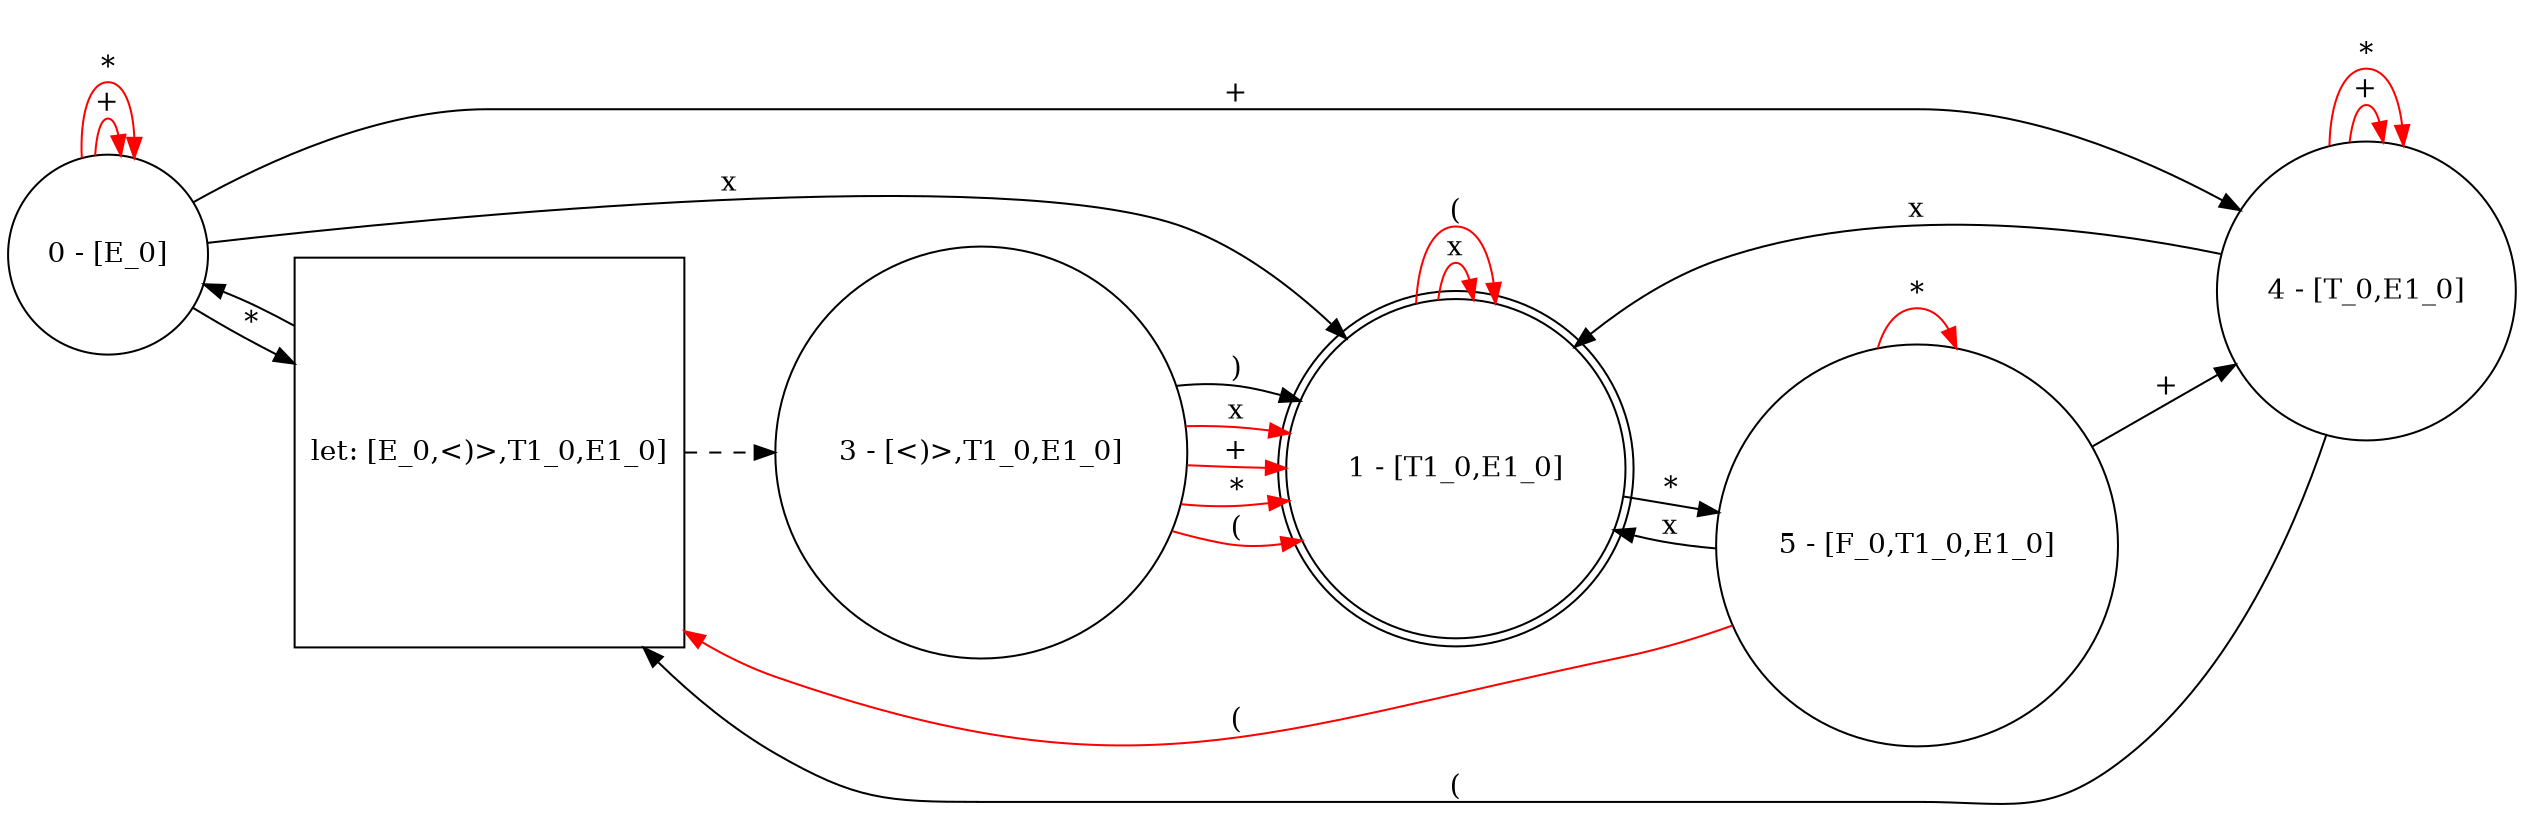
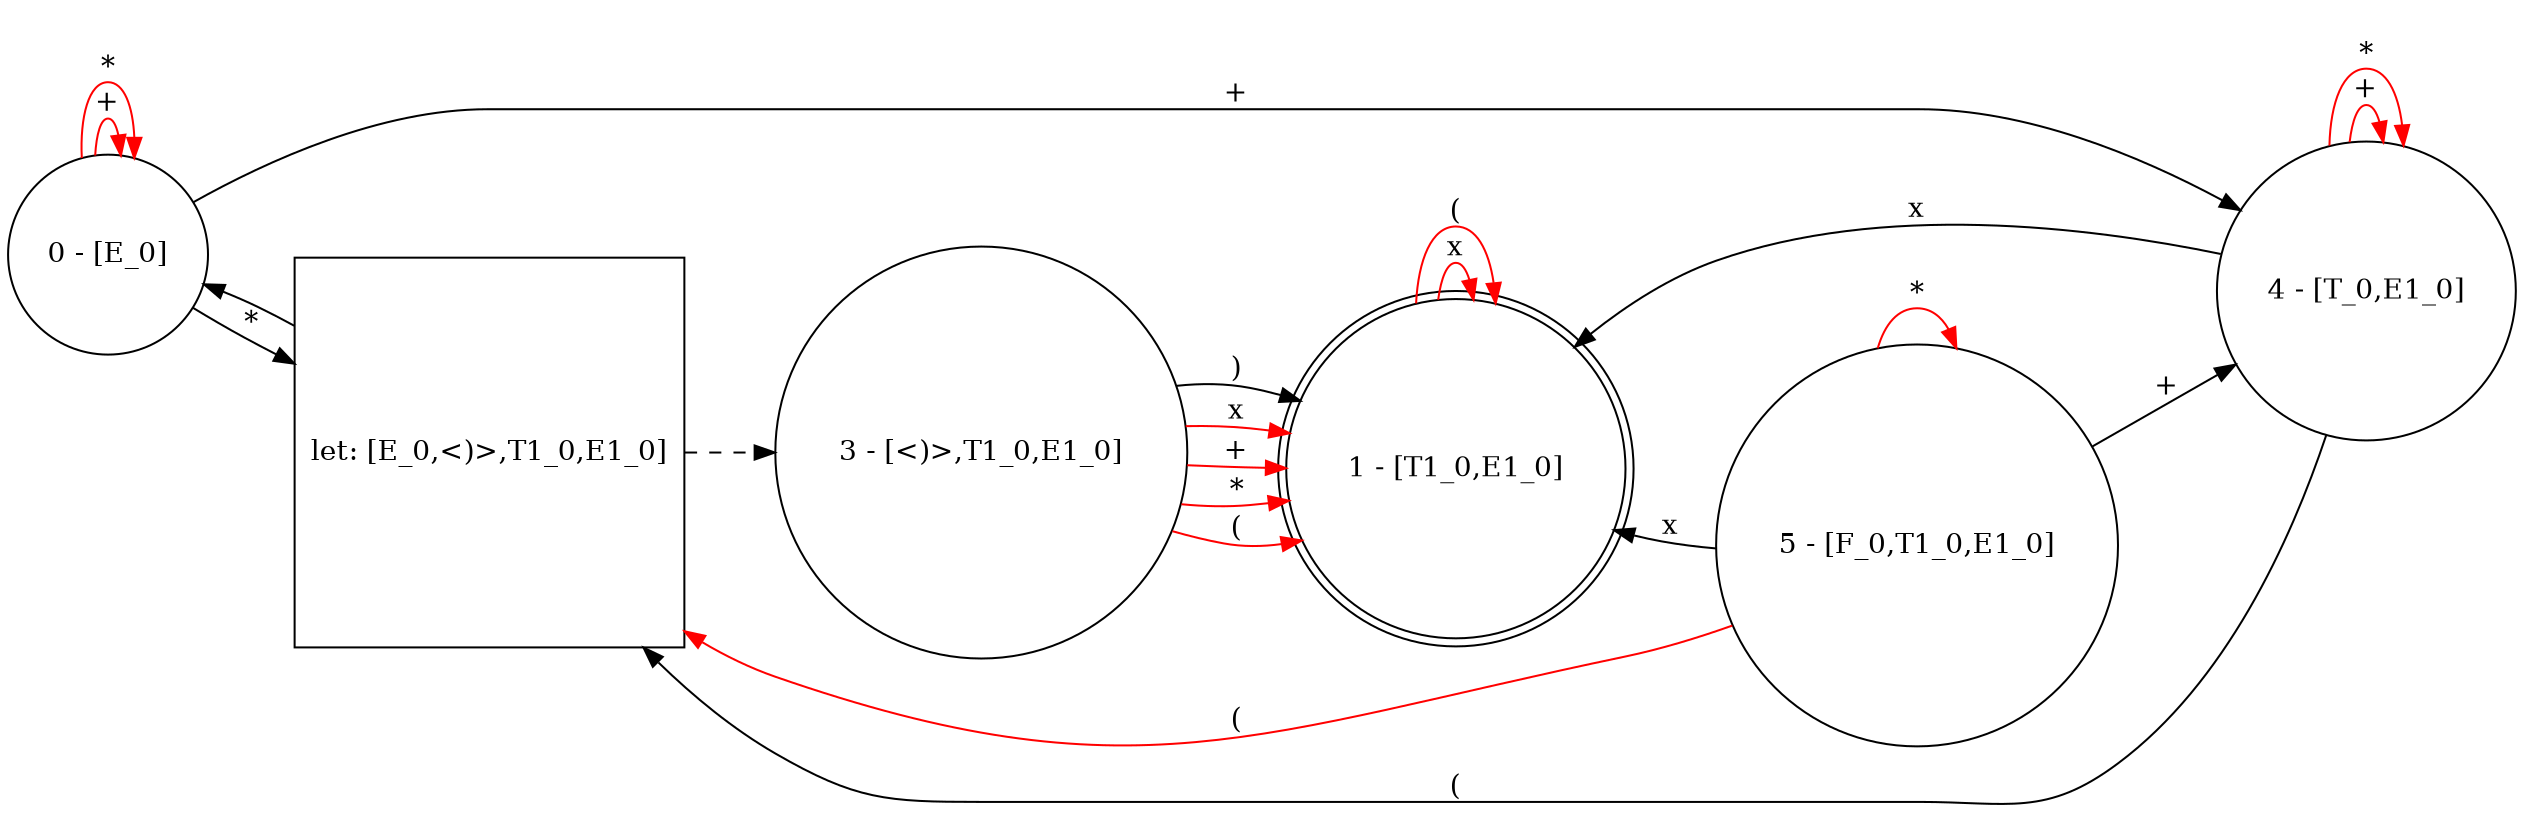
  digraph {
    rankdir=LR
    node [color=black shape=circle]
    edge [color=red]
    n1 [label="0 - [E_0]"]
    n2 [label="let: [E_0,<)>,T1_0,E1_0]" shape=square]
    n3 [label="1 - [T1_0,E1_0]" shape=doublecircle]
    n4 [label="4 - [T_0,E1_0]"]
    n5 [label="3 - [<)>,T1_0,E1_0]"]
    n6 [label="5 - [F_0,T1_0,E1_0]"]
    n1 -> n1 [label="+"]
    n1 -> n1 [label="*"]
    n1 -> n2 [color=black label="*"]
-   n1 -> n3 [color=black label=x]
    n1 -> n4 [color=black label="+"]
    n2 -> n1 [color=""]
    n2 -> n5 [style=dashed color=""]
    n3 -> n3 [label=x]
    n3 -> n3 [label="("]
-   n3 -> n6 [color=black label="*"]
    n4 -> n2 [color=black label="("]
    n4 -> n3 [color=black label=x]
    n4 -> n4 [label="+"]
    n4 -> n4 [label="*"]
    n5 -> n3 [label=x]
    n5 -> n3 [label="+"]
    n5 -> n3 [label="*"]
    n5 -> n3 [label="("]
    n5 -> n3 [color=black label=")"]
    n6 -> n2 [label="("]
    n6 -> n3 [color=black label=x]
    n6 -> n4 [color=black label="+"]
    n6 -> n6 [label="*"]
  }
